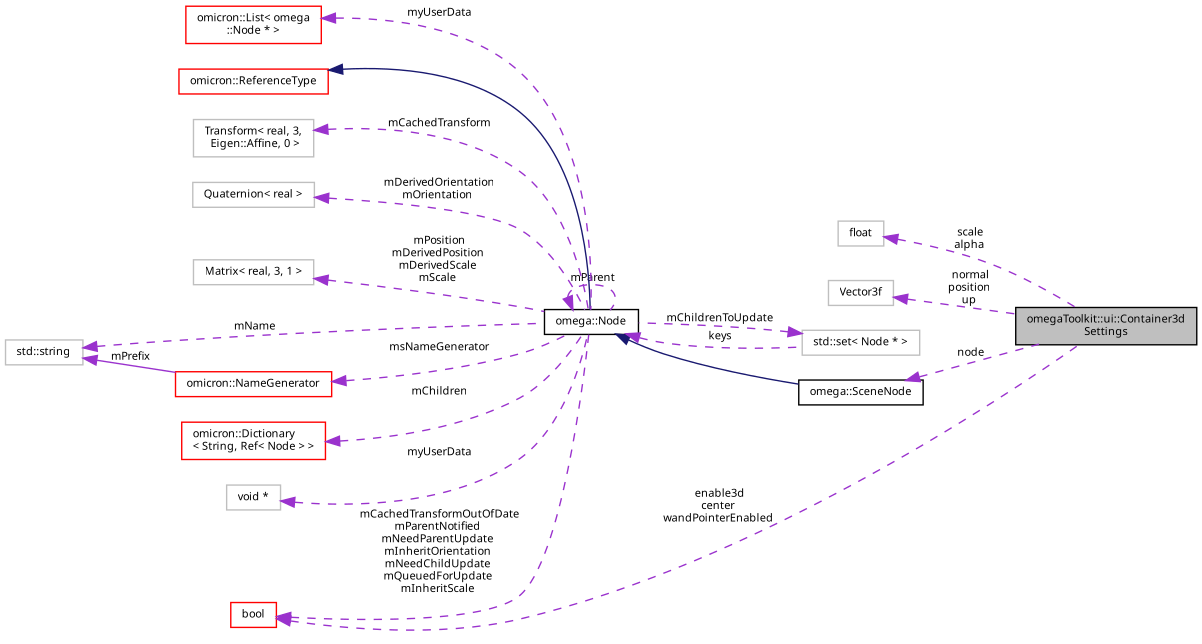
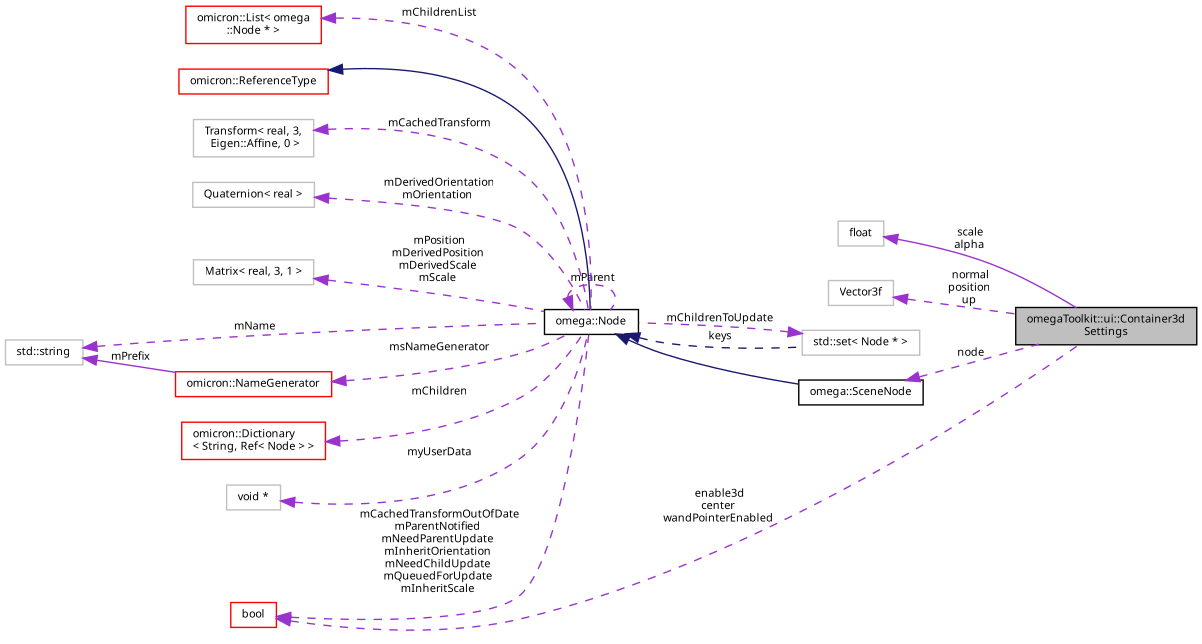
  digraph {
    rankdir=LR
    node [color=grey75 fontname="FreeSans.ttf" fontsize=8 shape=record]
    edge [color=darkorchid3 dir=back fontname="FreeSans.ttf" fontsize=8 labelfontname="FreeSans.ttf" labelfontsize=8 style=dashed]
    n1 [color=black fillcolor=grey75 fontcolor=black height=0.2 label="omegaToolkit::ui::Container3d\lSettings" style=filled width=0.4]
    n2 [height=0.2 label=float width=0.4]
    n3 [height=0.2 label=Vector3f width=0.4]
    n4 [color=black height=0.2 label="omega::SceneNode" width=0.4]
    n5 [color=black height=0.2 label="omega::Node" width=0.4]
    n6 [height=0.2 label="std::set\< Node * \>" width=0.4]
    n7 [color=red height=0.2 label="omicron::ReferenceType" width=0.4]
    n8 [height=0.2 label="Transform\< real, 3,\l Eigen::Affine, 0 \>" width=0.4]
    n9 [height=0.2 label="Quaternion\< real \>" width=0.4]
    n10 [height=0.2 label="Matrix\< real, 3, 1 \>" width=0.4]
    n11 [color=red height=0.2 label="omicron::NameGenerator" width=0.4]
    n12 [height=0.2 label="std::string" width=0.4]
    n13 [color=red height=0.2 label=bool width=0.4]
    n14 [color=red height=0.2 label="omicron::Dictionary\l\< String, Ref\< Node \> \>" width=0.4]
    n15 [height=0.2 label="void *" width=0.4]
    n16 [color=red height=0.2 label="omicron::List\< omega\l::Node * \>" width=0.4]
-   n2 -> n1 [label=" scale\nalpha"]
+   n2 -> n1 [label=" scale\nalpha" style=solid]
    n3 -> n1 [label=" normal\nposition\nup"]
    n4 -> n1 [label=" node"]
    n5 -> n4 [color=midnightblue style=solid]
    n5 -> n5 [label=" mParent"]
-   n5 -> n6 [label=" keys"]
+   n5 -> n6 [color=midnightblue label=" keys"]
    n6 -> n5 [label=" mChildrenToUpdate"]
    n7 -> n5 [color=midnightblue style=solid]
    n8 -> n5 [label=" mCachedTransform"]
    n9 -> n5 [label=" mDerivedOrientation\nmOrientation"]
    n10 -> n5 [label=" mPosition\nmDerivedPosition\nmDerivedScale\nmScale"]
    n11 -> n5 [label=" msNameGenerator"]
    n12 -> n5 [label=" mName"]
    n12 -> n11 [label=" mPrefix" style=solid]
    n13 -> n1 [label=" enable3d\ncenter\nwandPointerEnabled"]
    n13 -> n5 [label=" mCachedTransformOutOfDate\nmParentNotified\nmNeedParentUpdate\nmInheritOrientation\nmNeedChildUpdate\nmQueuedForUpdate\nmInheritScale"]
    n14 -> n5 [label=" mChildren"]
    n15 -> n5 [label=" myUserData"]
-   n16 -> n5 [label=" myUserData"]
+   n16 -> n5 [label=" mChildrenList"]
  }
